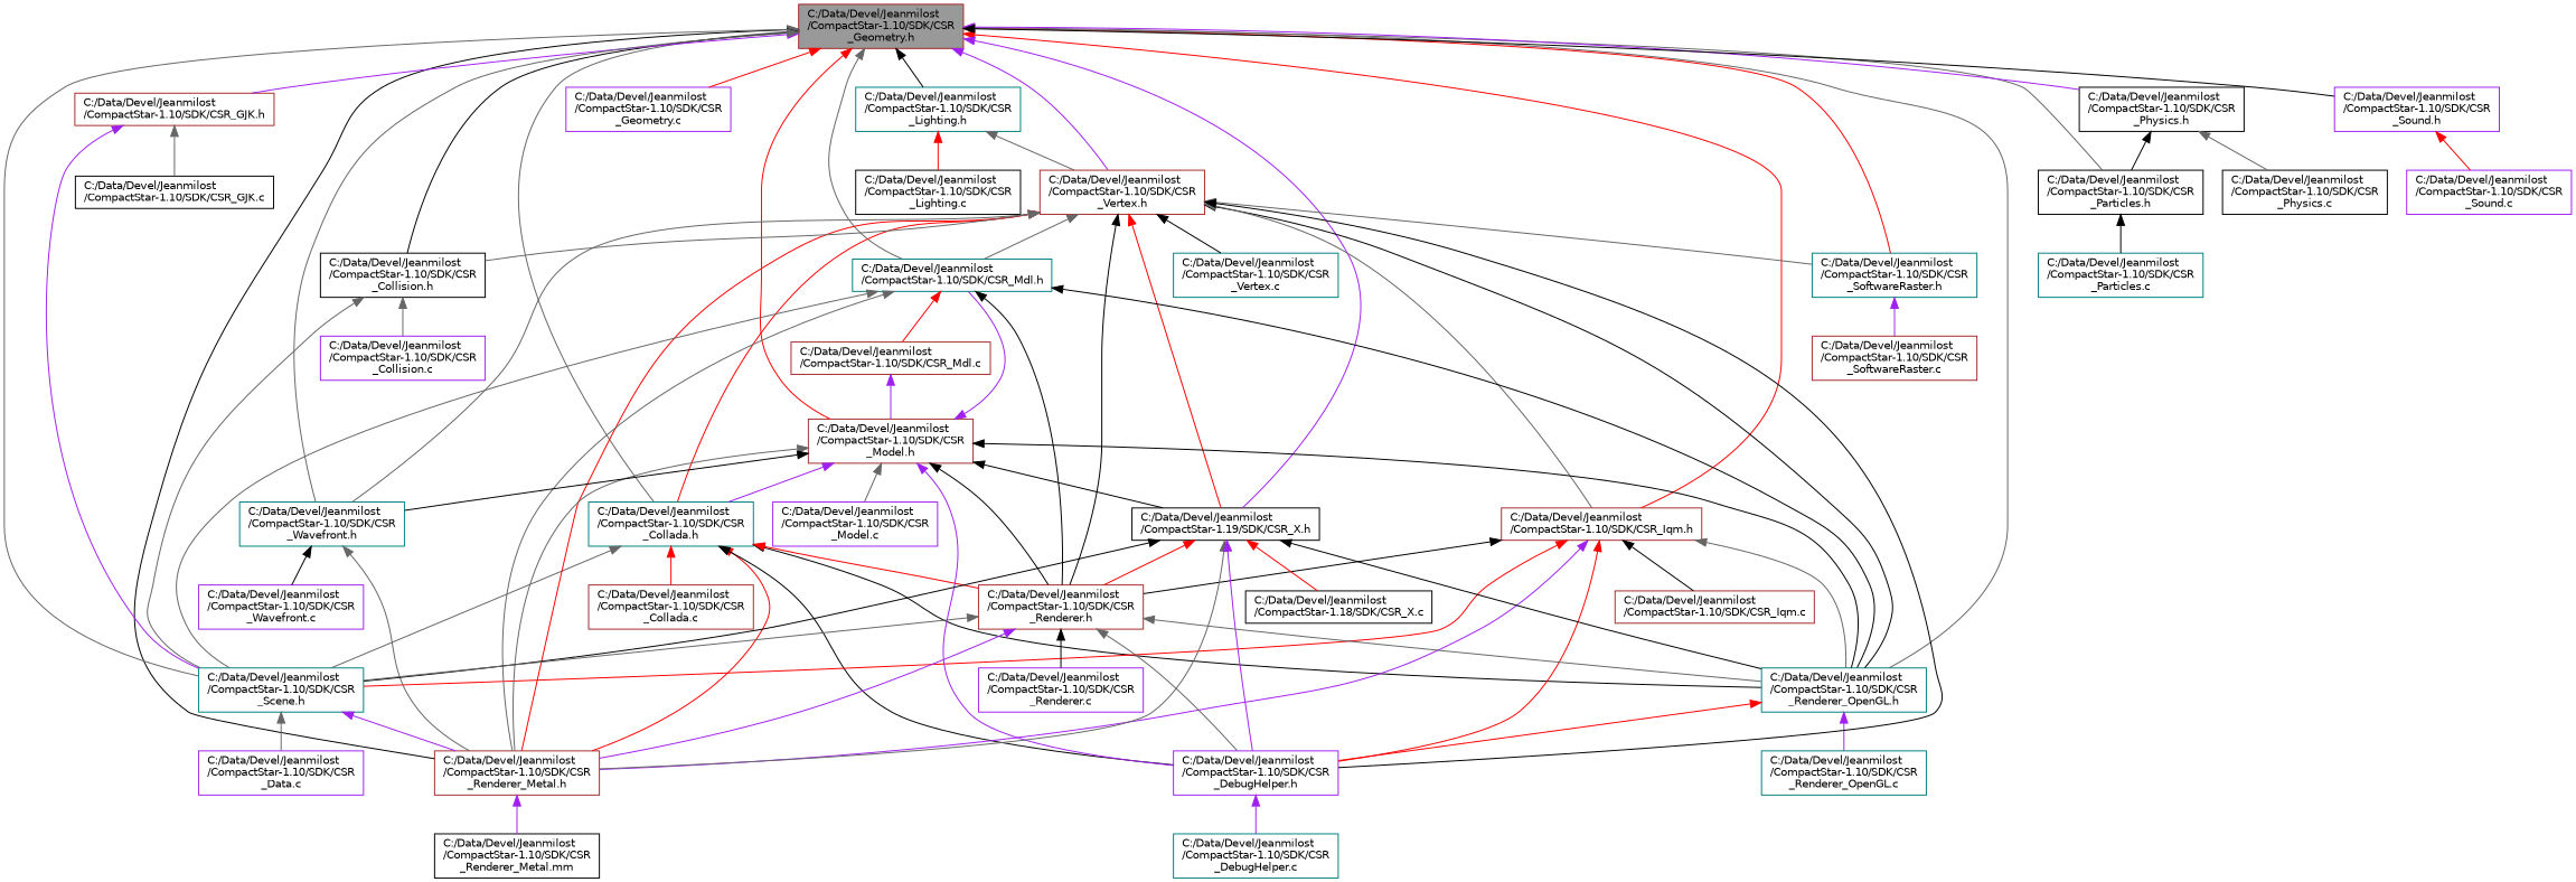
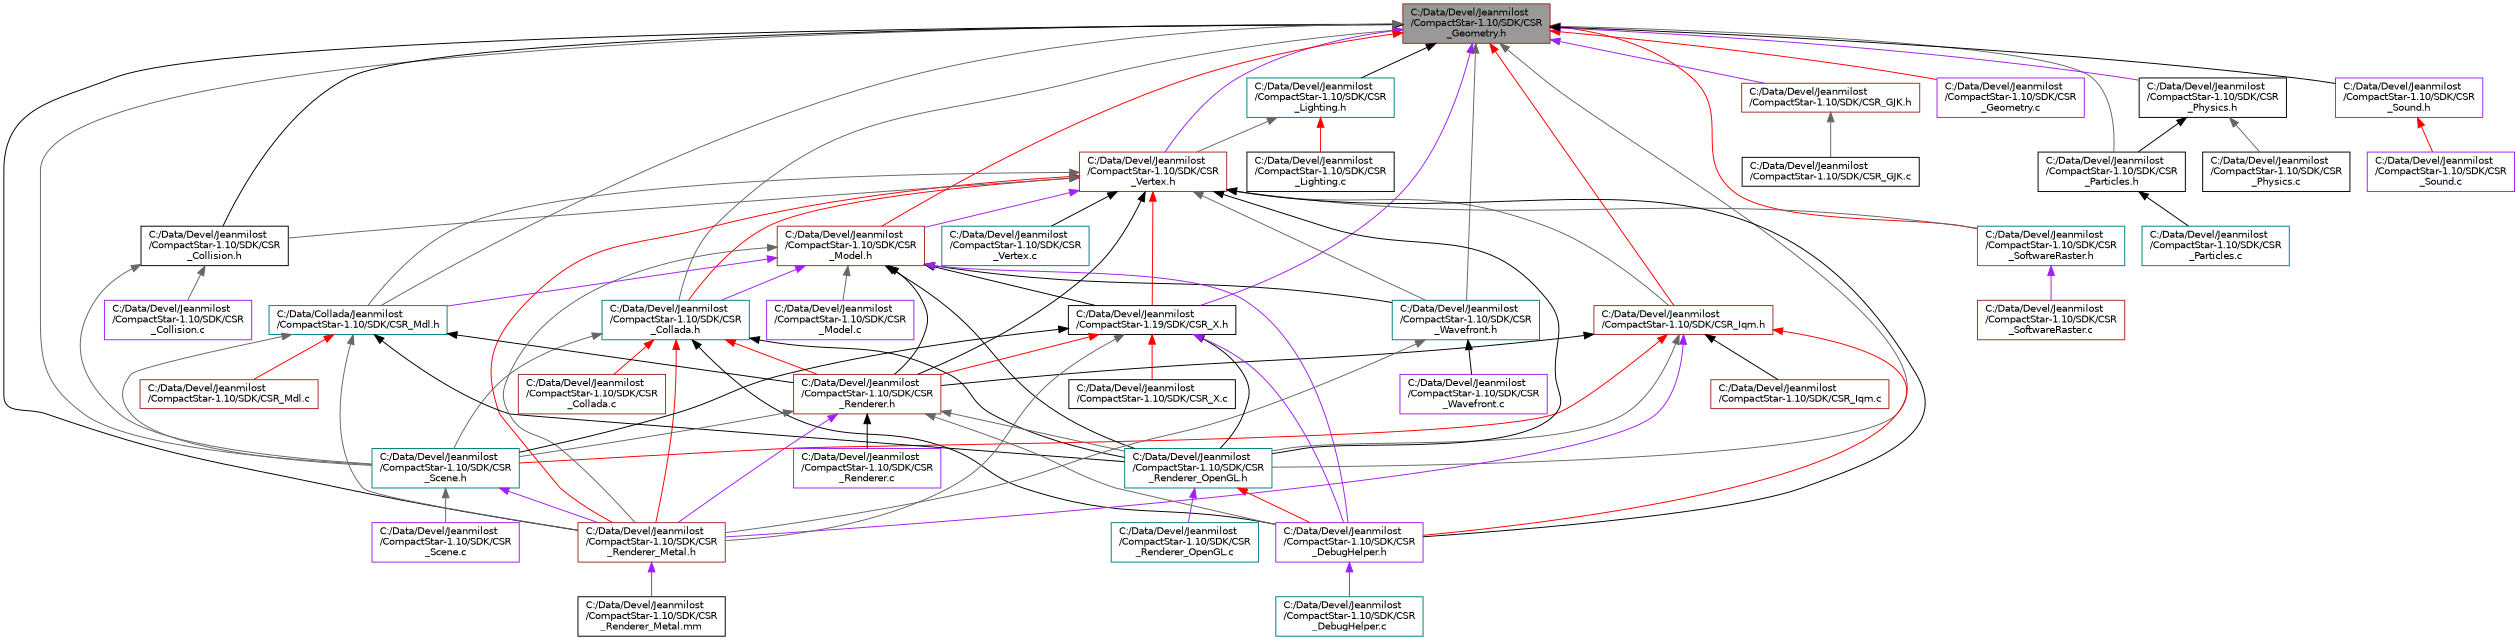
  digraph {
    node [color=brown fillcolor=white fontname=Helvetica fontsize=10 shape=box style=filled]
    edge [color=gray40 dir=back fontname=Helvetica fontsize=10 labelfontname=Helvetica labelfontsize=10 style=solid]
    n1 [fillcolor=grey60 fontcolor=black height=0.2 label="C:/Data/Devel/Jeanmilost\l/CompactStar-1.10/SDK/CSR\l_Geometry.h" width=0.4]
    n2 [color=teal height=0.2 label="C:/Data/Devel/Jeanmilost\l/CompactStar-1.10/SDK/CSR\l_Collada.h" width=0.4]
    n3 [height=0.2 label="C:/Data/Devel/Jeanmilost\l/CompactStar-1.10/SDK/CSR\l_Renderer_Metal.h" width=0.4]
    n4 [color=teal height=0.2 label="C:/Data/Devel/Jeanmilost\l/CompactStar-1.10/SDK/CSR\l_Renderer_OpenGL.h" width=0.4]
    n5 [color=teal height=0.2 label="C:/Data/Devel/Jeanmilost\l/CompactStar-1.10/SDK/CSR\l_Scene.h" width=0.4]
    n6 [color=black height=0.2 label="C:/Data/Devel/Jeanmilost\l/CompactStar-1.10/SDK/CSR\l_Collision.h" width=0.4]
    n7 [height=0.2 label="C:/Data/Devel/Jeanmilost\l/CompactStar-1.10/SDK/CSR_GJK.h" width=0.4]
    n8 [color=purple height=0.2 label="C:/Data/Devel/Jeanmilost\l/CompactStar-1.10/SDK/CSR\l_Geometry.c" width=0.4]
    n9 [height=0.2 label="C:/Data/Devel/Jeanmilost\l/CompactStar-1.10/SDK/CSR_Iqm.h" width=0.4]
    n10 [color=teal height=0.2 label="C:/Data/Devel/Jeanmilost\l/CompactStar-1.10/SDK/CSR\l_Lighting.h" width=0.4]
    n11 [height=0.2 label="C:/Data/Devel/Jeanmilost\l/CompactStar-1.10/SDK/CSR\l_Vertex.h" width=0.4]
-   n12 [color=teal height=0.2 label="C:/Data/Devel/Jeanmilost\l/CompactStar-1.10/SDK/CSR_Mdl.h" width=0.4]
+   n12 [color=teal height=0.2 label="C:/Data/Collada/Jeanmilost\l/CompactStar-1.10/SDK/CSR_Mdl.h" width=0.4]
    n13 [height=0.2 label="C:/Data/Devel/Jeanmilost\l/CompactStar-1.10/SDK/CSR\l_Model.h" width=0.4]
    n14 [color=teal height=0.2 label="C:/Data/Devel/Jeanmilost\l/CompactStar-1.10/SDK/CSR\l_Wavefront.h" width=0.4]
    n15 [color=black height=0.2 label="C:/Data/Devel/Jeanmilost\l/CompactStar-1.19/SDK/CSR_X.h" width=0.4]
    n16 [color=teal height=0.2 label="C:/Data/Devel/Jeanmilost\l/CompactStar-1.10/SDK/CSR\l_SoftwareRaster.h" width=0.4]
    n17 [color=black height=0.2 label="C:/Data/Devel/Jeanmilost\l/CompactStar-1.10/SDK/CSR\l_Particles.h" width=0.4]
    n18 [color=black height=0.2 label="C:/Data/Devel/Jeanmilost\l/CompactStar-1.10/SDK/CSR\l_Physics.h" width=0.4]
    n19 [color=purple height=0.2 label="C:/Data/Devel/Jeanmilost\l/CompactStar-1.10/SDK/CSR\l_Sound.h" width=0.4]
    n20 [height=0.2 label="C:/Data/Devel/Jeanmilost\l/CompactStar-1.10/SDK/CSR\l_Collada.c" width=0.4]
    n21 [color=purple height=0.2 label="C:/Data/Devel/Jeanmilost\l/CompactStar-1.10/SDK/CSR\l_DebugHelper.h" width=0.4]
    n22 [height=0.2 label="C:/Data/Devel/Jeanmilost\l/CompactStar-1.10/SDK/CSR\l_Renderer.h" width=0.4]
    n23 [color=black height=0.2 label="C:/Data/Devel/Jeanmilost\l/CompactStar-1.10/SDK/CSR\l_Renderer_Metal.mm" width=0.4]
    n24 [color=teal height=0.2 label="C:/Data/Devel/Jeanmilost\l/CompactStar-1.10/SDK/CSR\l_Renderer_OpenGL.c" width=0.4]
-   n25 [color=purple height=0.2 label="C:/Data/Devel/Jeanmilost\l/CompactStar-1.10/SDK/CSR\l_Data.c" width=0.4]
+   n25 [color=purple height=0.2 label="C:/Data/Devel/Jeanmilost\l/CompactStar-1.10/SDK/CSR\l_Scene.c" width=0.4]
    n26 [color=purple height=0.2 label="C:/Data/Devel/Jeanmilost\l/CompactStar-1.10/SDK/CSR\l_Collision.c" width=0.4]
    n27 [color=black height=0.2 label="C:/Data/Devel/Jeanmilost\l/CompactStar-1.10/SDK/CSR_GJK.c" width=0.4]
    n28 [height=0.2 label="C:/Data/Devel/Jeanmilost\l/CompactStar-1.10/SDK/CSR_Iqm.c" width=0.4]
    n29 [color=black height=0.2 label="C:/Data/Devel/Jeanmilost\l/CompactStar-1.10/SDK/CSR\l_Lighting.c" width=0.4]
    n30 [color=teal height=0.2 label="C:/Data/Devel/Jeanmilost\l/CompactStar-1.10/SDK/CSR\l_Vertex.c" width=0.4]
    n31 [height=0.2 label="C:/Data/Devel/Jeanmilost\l/CompactStar-1.10/SDK/CSR_Mdl.c" width=0.4]
    n32 [color=purple height=0.2 label="C:/Data/Devel/Jeanmilost\l/CompactStar-1.10/SDK/CSR\l_Model.c" width=0.4]
    n33 [color=purple height=0.2 label="C:/Data/Devel/Jeanmilost\l/CompactStar-1.10/SDK/CSR\l_Wavefront.c" width=0.4]
-   n34 [color=black height=0.2 label="C:/Data/Devel/Jeanmilost\l/CompactStar-1.18/SDK/CSR_X.c" width=0.4]
+   n34 [color=black height=0.2 label="C:/Data/Devel/Jeanmilost\l/CompactStar-1.10/SDK/CSR_X.c" width=0.4]
    n35 [height=0.2 label="C:/Data/Devel/Jeanmilost\l/CompactStar-1.10/SDK/CSR\l_SoftwareRaster.c" width=0.4]
    n36 [color=teal height=0.2 label="C:/Data/Devel/Jeanmilost\l/CompactStar-1.10/SDK/CSR\l_Particles.c" width=0.4]
    n37 [color=black height=0.2 label="C:/Data/Devel/Jeanmilost\l/CompactStar-1.10/SDK/CSR\l_Physics.c" width=0.4]
    n38 [color=purple height=0.2 label="C:/Data/Devel/Jeanmilost\l/CompactStar-1.10/SDK/CSR\l_Sound.c" width=0.4]
    n39 [color=teal height=0.2 label="C:/Data/Devel/Jeanmilost\l/CompactStar-1.10/SDK/CSR\l_DebugHelper.c" width=0.4]
    n40 [color=purple height=0.2 label="C:/Data/Devel/Jeanmilost\l/CompactStar-1.10/SDK/CSR\l_Renderer.c" width=0.4]
    n1 -> n2
    n1 -> n3 [color=black]
    n1 -> n4
    n1 -> n5
    n1 -> n6 [color=black]
    n1 -> n7 [color=purple]
    n1 -> n8 [color=red]
    n1 -> n9 [color=red]
    n1 -> n10 [color=black]
    n1 -> n11 [color=purple]
    n1 -> n12
    n1 -> n13 [color=red]
    n1 -> n14
    n1 -> n15 [color=purple]
    n1 -> n16 [color=red]
    n1 -> n17
    n1 -> n18 [color=purple]
    n1 -> n19 [color=black]
    n2 -> n3 [color=red]
    n2 -> n4 [color=black]
    n2 -> n5
    n2 -> n20 [color=red]
    n2 -> n21 [color=black]
    n2 -> n22 [color=red]
    n3 -> n23 [color=purple]
    n4 -> n21 [color=red]
    n4 -> n24 [color=purple]
    n5 -> n3 [color=purple]
    n5 -> n25
    n6 -> n5
    n6 -> n26
-   n7 -> n5 [color=purple]
    n7 -> n27
    n9 -> n3 [color=purple]
    n9 -> n4
    n9 -> n5 [color=red]
    n9 -> n21 [color=red]
    n9 -> n22 [color=black]
    n9 -> n28 [color=black]
    n10 -> n11
    n10 -> n29 [color=red]
    n11 -> n2 [color=red]
    n11 -> n3 [color=red]
    n11 -> n4 [color=black]
    n11 -> n6
    n11 -> n9
    n11 -> n12
-   n31 -> n13 [color=purple]
+   n11 -> n13 [color=purple]
    n11 -> n14
    n11 -> n15 [color=red]
    n11 -> n16
    n11 -> n21 [color=black]
    n11 -> n22 [color=black]
    n11 -> n30 [color=black]
    n12 -> n3
    n12 -> n4 [color=black]
    n12 -> n5
    n12 -> n22 [color=black]
    n12 -> n31 [color=red]
    n13 -> n2 [color=purple]
    n13 -> n3
    n13 -> n4 [color=black]
    n13 -> n12 [color=purple]
    n13 -> n14 [color=black]
    n13 -> n15 [color=black]
    n13 -> n21 [color=purple]
    n13 -> n22 [color=black]
    n13 -> n32
    n14 -> n3
    n14 -> n33 [color=black]
    n15 -> n3
    n15 -> n4 [color=black]
    n15 -> n5 [color=black]
    n15 -> n21 [color=purple]
    n15 -> n22 [color=red]
    n15 -> n34 [color=red]
    n16 -> n35 [color=purple]
    n17 -> n36 [color=black]
    n18 -> n17 [color=black]
    n18 -> n37
    n19 -> n38 [color=red]
    n21 -> n39 [color=purple]
    n22 -> n3 [color=purple]
    n22 -> n4
    n22 -> n5
    n22 -> n21
    n22 -> n40 [color=black]
  }
